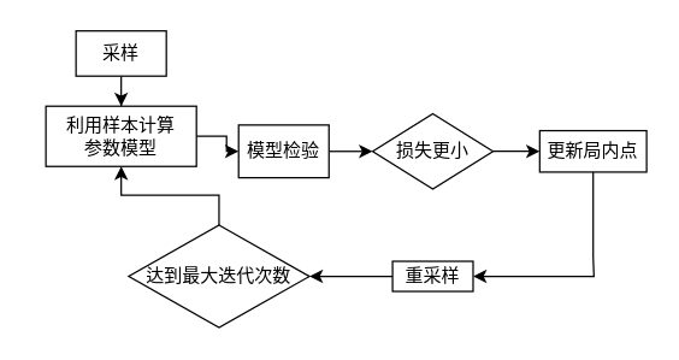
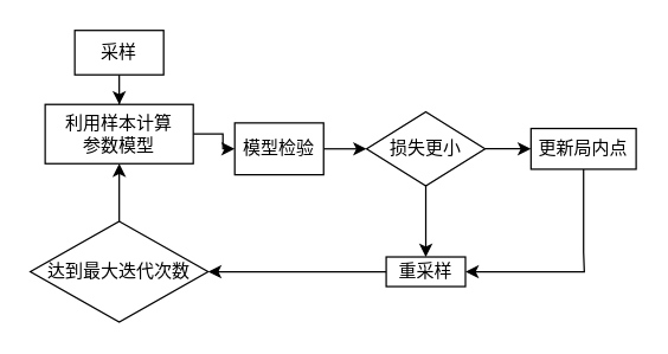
  <mxCell id="0" />
  <mxCell id="1" parent="0" />
  <mxCell id="2" style="edgeStyle=orthogonalEdgeStyle;rounded=0;orthogonalLoop=1;jettySize=auto;html=1;entryX=0.5;entryY=0;entryDx=0;entryDy=0;" edge="1" parent="1" source="3" target="5"><mxGeometry relative="1" as="geometry"><mxPoint x="90" y="80" as="targetPoint" /></mxGeometry></mxCell>
  <mxCell id="3" value="&lt;font style=&quot;font-size: 12px&quot;&gt;采样&lt;/font&gt;" style="rounded=0;whiteSpace=wrap;html=1;" vertex="1" parent="1"><mxGeometry x="50" y="20" width="60" height="30" as="geometry" /></mxCell>
  <mxCell id="4" value="" style="edgeStyle=orthogonalEdgeStyle;rounded=0;orthogonalLoop=1;jettySize=auto;html=1;" edge="1" parent="1" source="5" target="7"><mxGeometry relative="1" as="geometry" /></mxCell>
  <mxCell id="5" value="利用样本计算&lt;br&gt;参数模型" style="rounded=0;whiteSpace=wrap;html=1;" vertex="1" parent="1"><mxGeometry x="30" y="70" width="100" height="40" as="geometry" /></mxCell>
  <mxCell id="6" style="edgeStyle=orthogonalEdgeStyle;rounded=0;orthogonalLoop=1;jettySize=auto;html=1;exitX=1;exitY=0.5;exitDx=0;exitDy=0;entryX=0;entryY=0.5;entryDx=0;entryDy=0;" edge="1" parent="1" source="7" target="10"><mxGeometry relative="1" as="geometry" /></mxCell>
  <mxCell id="7" value="模型检验" style="rounded=0;whiteSpace=wrap;html=1;" vertex="1" parent="1"><mxGeometry x="158" y="82.5" width="60" height="35" as="geometry" /></mxCell>
  <mxCell id="8" style="edgeStyle=orthogonalEdgeStyle;rounded=0;orthogonalLoop=1;jettySize=auto;html=1;entryX=0;entryY=0.5;entryDx=0;entryDy=0;" edge="1" parent="1" source="10" target="12"><mxGeometry relative="1" as="geometry"><mxPoint x="360" y="100" as="targetPoint" /></mxGeometry></mxCell>
+ <mxCell id="9" style="edgeStyle=orthogonalEdgeStyle;rounded=0;orthogonalLoop=1;jettySize=auto;html=1;exitX=0.5;exitY=1;exitDx=0;exitDy=0;entryX=0.5;entryY=0;entryDx=0;entryDy=0;" edge="1" parent="1" source="10" target="14"><mxGeometry relative="1" as="geometry" /></mxCell>
  <mxCell id="10" value="损失更小" style="rhombus;whiteSpace=wrap;html=1;" vertex="1" parent="1"><mxGeometry x="247" y="75" width="80" height="50" as="geometry" /></mxCell>
  <mxCell id="11" style="edgeStyle=orthogonalEdgeStyle;rounded=0;orthogonalLoop=1;jettySize=auto;html=1;entryX=1;entryY=0.5;entryDx=0;entryDy=0;" edge="1" parent="1" source="12" target="14"><mxGeometry relative="1" as="geometry"><Array as="points"><mxPoint x="394" y="170" /><mxPoint x="394" y="202" /></Array></mxGeometry></mxCell>
  <mxCell id="12" value="更新局内点" style="rounded=0;whiteSpace=wrap;html=1;" vertex="1" parent="1"><mxGeometry x="358" y="86.25" width="71" height="27.5" as="geometry" /></mxCell>
  <mxCell id="13" style="edgeStyle=orthogonalEdgeStyle;rounded=0;orthogonalLoop=1;jettySize=auto;html=1;entryX=1;entryY=0.5;entryDx=0;entryDy=0;" edge="1" parent="1" source="14" target="16"><mxGeometry relative="1" as="geometry" /></mxCell>
  <mxCell id="14" value="重采样" style="rounded=0;whiteSpace=wrap;html=1;" vertex="1" parent="1"><mxGeometry x="260.25" y="173" width="53.5" height="20" as="geometry" /></mxCell>
  <mxCell id="15" style="edgeStyle=orthogonalEdgeStyle;rounded=0;orthogonalLoop=1;jettySize=auto;html=1;entryX=0.5;entryY=1;entryDx=0;entryDy=0;" edge="1" parent="1" source="16" target="5"><mxGeometry relative="1" as="geometry" /></mxCell>
- <mxCell id="16" value="达到最大迭代次数" style="rhombus;whiteSpace=wrap;html=1;" vertex="1" parent="1"><mxGeometry x="85" y="149" width="120" height="68" as="geometry" /></mxCell>
+ <mxCell id="16" value="达到最大迭代次数" style="rhombus;whiteSpace=wrap;html=1;" vertex="1" parent="1"><mxGeometry x="20" y="149" width="120" height="68" as="geometry" /></mxCell>
